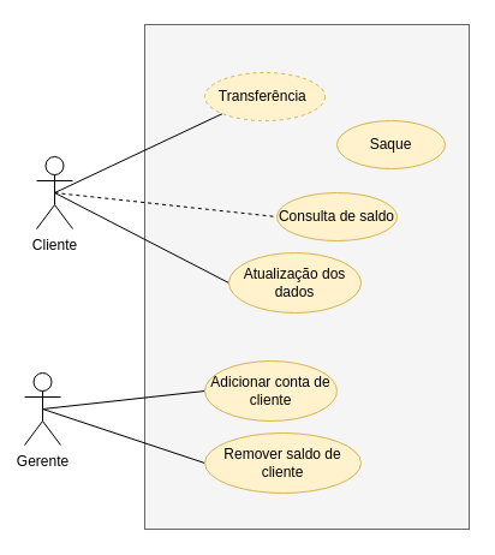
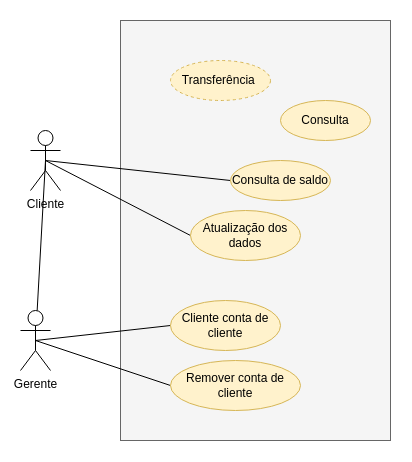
  <mxCell id="0" />
  <mxCell id="1" parent="0" />
  <mxCell id="2" value="" style="rounded=0;whiteSpace=wrap;html=1;fillColor=#f5f5f5;fontColor=#333333;strokeColor=#666666;" vertex="1" parent="1"><mxGeometry x="120" y="20" width="270" height="420" as="geometry" /></mxCell>
- <mxCell id="3" style="rounded=0;orthogonalLoop=1;jettySize=auto;html=1;exitX=0.5;exitY=0.5;exitDx=0;exitDy=0;exitPerimeter=0;entryX=0;entryY=1;entryDx=0;entryDy=0;endArrow=none;endFill=0;" edge="1" parent="1" source="6" target="10"><mxGeometry relative="1" as="geometry"><mxPoint x="180" y="90" as="targetPoint" /></mxGeometry></mxCell>
- <mxCell id="4" style="rounded=0;orthogonalLoop=1;jettySize=auto;html=1;exitX=0.5;exitY=0.5;exitDx=0;exitDy=0;exitPerimeter=0;entryX=0;entryY=0.5;entryDx=0;entryDy=0;endArrow=none;endFill=0;dashed=1;" edge="1" parent="1" source="6" target="12"><mxGeometry relative="1" as="geometry"><mxPoint x="220" y="180" as="targetPoint" /></mxGeometry></mxCell>
+ <mxCell id="3" style="rounded=0;orthogonalLoop=1;jettySize=auto;html=1;exitX=0.5;exitY=0.5;exitDx=0;exitDy=0;exitPerimeter=0;endArrow=none;endFill=0;" edge="1" parent="1" source="6" target="9"><mxGeometry relative="1" as="geometry"><mxPoint x="180" y="90" as="targetPoint" /></mxGeometry></mxCell>
+ <mxCell id="4" style="rounded=0;orthogonalLoop=1;jettySize=auto;html=1;exitX=0.5;exitY=0.5;exitDx=0;exitDy=0;exitPerimeter=0;entryX=0;entryY=0.5;entryDx=0;entryDy=0;endArrow=none;endFill=0;" edge="1" parent="1" source="6" target="12"><mxGeometry relative="1" as="geometry"><mxPoint x="220" y="180" as="targetPoint" /></mxGeometry></mxCell>
  <mxCell id="5" style="rounded=0;orthogonalLoop=1;jettySize=auto;html=1;exitX=0.5;exitY=0.5;exitDx=0;exitDy=0;exitPerimeter=0;entryX=0;entryY=0.5;entryDx=0;entryDy=0;endArrow=none;endFill=0;" edge="1" parent="1" source="6" target="13"><mxGeometry relative="1" as="geometry"><mxPoint x="190" y="235" as="targetPoint" /></mxGeometry></mxCell>
  <mxCell id="6" value="Cliente" style="shape=umlActor;verticalLabelPosition=bottom;verticalAlign=top;html=1;outlineConnect=0;" vertex="1" parent="1"><mxGeometry x="30" y="130" width="30" height="60" as="geometry" /></mxCell>
  <mxCell id="7" style="rounded=0;orthogonalLoop=1;jettySize=auto;html=1;exitX=0.5;exitY=0.5;exitDx=0;exitDy=0;exitPerimeter=0;entryX=0;entryY=0.5;entryDx=0;entryDy=0;endArrow=none;endFill=0;" edge="1" parent="1" source="9" target="14"><mxGeometry relative="1" as="geometry"><mxPoint x="170" y="320" as="targetPoint" /></mxGeometry></mxCell>
  <mxCell id="8" style="rounded=0;orthogonalLoop=1;jettySize=auto;html=1;exitX=0.5;exitY=0.5;exitDx=0;exitDy=0;exitPerimeter=0;endArrow=none;endFill=0;entryX=0;entryY=0.5;entryDx=0;entryDy=0;" edge="1" parent="1" source="9" target="15"><mxGeometry relative="1" as="geometry"><mxPoint x="170" y="376.486" as="targetPoint" /></mxGeometry></mxCell>
  <mxCell id="9" value="Gerente" style="shape=umlActor;verticalLabelPosition=bottom;verticalAlign=top;html=1;outlineConnect=0;" vertex="1" parent="1"><mxGeometry x="20" y="310" width="30" height="60" as="geometry" /></mxCell>
  <mxCell id="10" value="&lt;div&gt;Transferência&amp;nbsp;&lt;/div&gt;" style="ellipse;whiteSpace=wrap;html=1;fillColor=#fff2cc;strokeColor=#d6b656;dashed=1;" vertex="1" parent="1"><mxGeometry x="170" y="60" width="100" height="40" as="geometry" /></mxCell>
- <mxCell id="11" value="Saque" style="ellipse;whiteSpace=wrap;html=1;fillColor=#fff2cc;strokeColor=#d6b656;" vertex="1" parent="1"><mxGeometry x="280" y="100" width="90" height="40" as="geometry" /></mxCell>
+ <mxCell id="11" value="Consulta" style="ellipse;whiteSpace=wrap;html=1;fillColor=#fff2cc;strokeColor=#d6b656;" vertex="1" parent="1"><mxGeometry x="280" y="100" width="90" height="40" as="geometry" /></mxCell>
  <mxCell id="12" value="Consulta de saldo" style="ellipse;whiteSpace=wrap;html=1;fillColor=#fff2cc;strokeColor=#d6b656;" vertex="1" parent="1"><mxGeometry x="230" y="160" width="100" height="40" as="geometry" /></mxCell>
  <mxCell id="13" value="Atualização dos dados" style="ellipse;whiteSpace=wrap;html=1;fillColor=#fff2cc;strokeColor=#d6b656;" vertex="1" parent="1"><mxGeometry x="190" y="210" width="110" height="50" as="geometry" /></mxCell>
- <mxCell id="14" value="Adicionar conta de cliente" style="ellipse;whiteSpace=wrap;html=1;fillColor=#fff2cc;strokeColor=#d6b656;" vertex="1" parent="1"><mxGeometry x="170" y="300" width="110" height="50" as="geometry" /></mxCell>
- <mxCell id="15" value="Remover saldo de cliente" style="ellipse;whiteSpace=wrap;html=1;fillColor=#fff2cc;strokeColor=#d6b656;" vertex="1" parent="1"><mxGeometry x="170" y="360" width="130" height="50" as="geometry" /></mxCell>
+ <mxCell id="14" value="Cliente conta de cliente" style="ellipse;whiteSpace=wrap;html=1;fillColor=#fff2cc;strokeColor=#d6b656;" vertex="1" parent="1"><mxGeometry x="170" y="300" width="110" height="50" as="geometry" /></mxCell>
+ <mxCell id="15" value="Remover conta de cliente" style="ellipse;whiteSpace=wrap;html=1;fillColor=#fff2cc;strokeColor=#d6b656;" vertex="1" parent="1"><mxGeometry x="170" y="360" width="130" height="50" as="geometry" /></mxCell>
